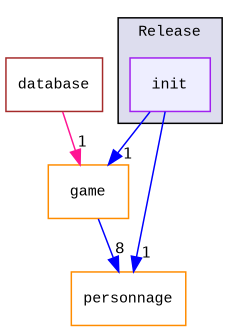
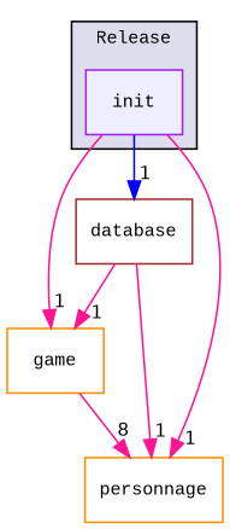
  digraph {
    compound=true
    fontname="Liberation Mono"
    node [color=darkorange fontname="Liberation Mono" fontsize=10 shape=box]
    edge [color=blue fontname="Liberation Mono" headlabel=1 labeldistance=1.5 labelfontname=Helvetica labelfontsize=10]
    n1 [color=purple fillcolor="#eeeeff" label=init pencolor=black style=filled]
    n2 [color=brown label=database]
    n3 [label=game]
    n4 [fillcolor=white label=personnage style=filled]
    subgraph cluster_1 {
      bgcolor="#ddddee"
      fontsize=10
      label=Release
      pencolor=black
      n1
    }
-   n1 -> n3
-   n1 -> n4
+   n1 -> n2
+   n1 -> n3 [color=deeppink]
+   n1 -> n4 [color=deeppink]
    n2 -> n3 [color=deeppink]
-   n3 -> n4 [headlabel=8]
+   n2 -> n4 [color=deeppink]
+   n3 -> n4 [color=deeppink headlabel=8]
  }
